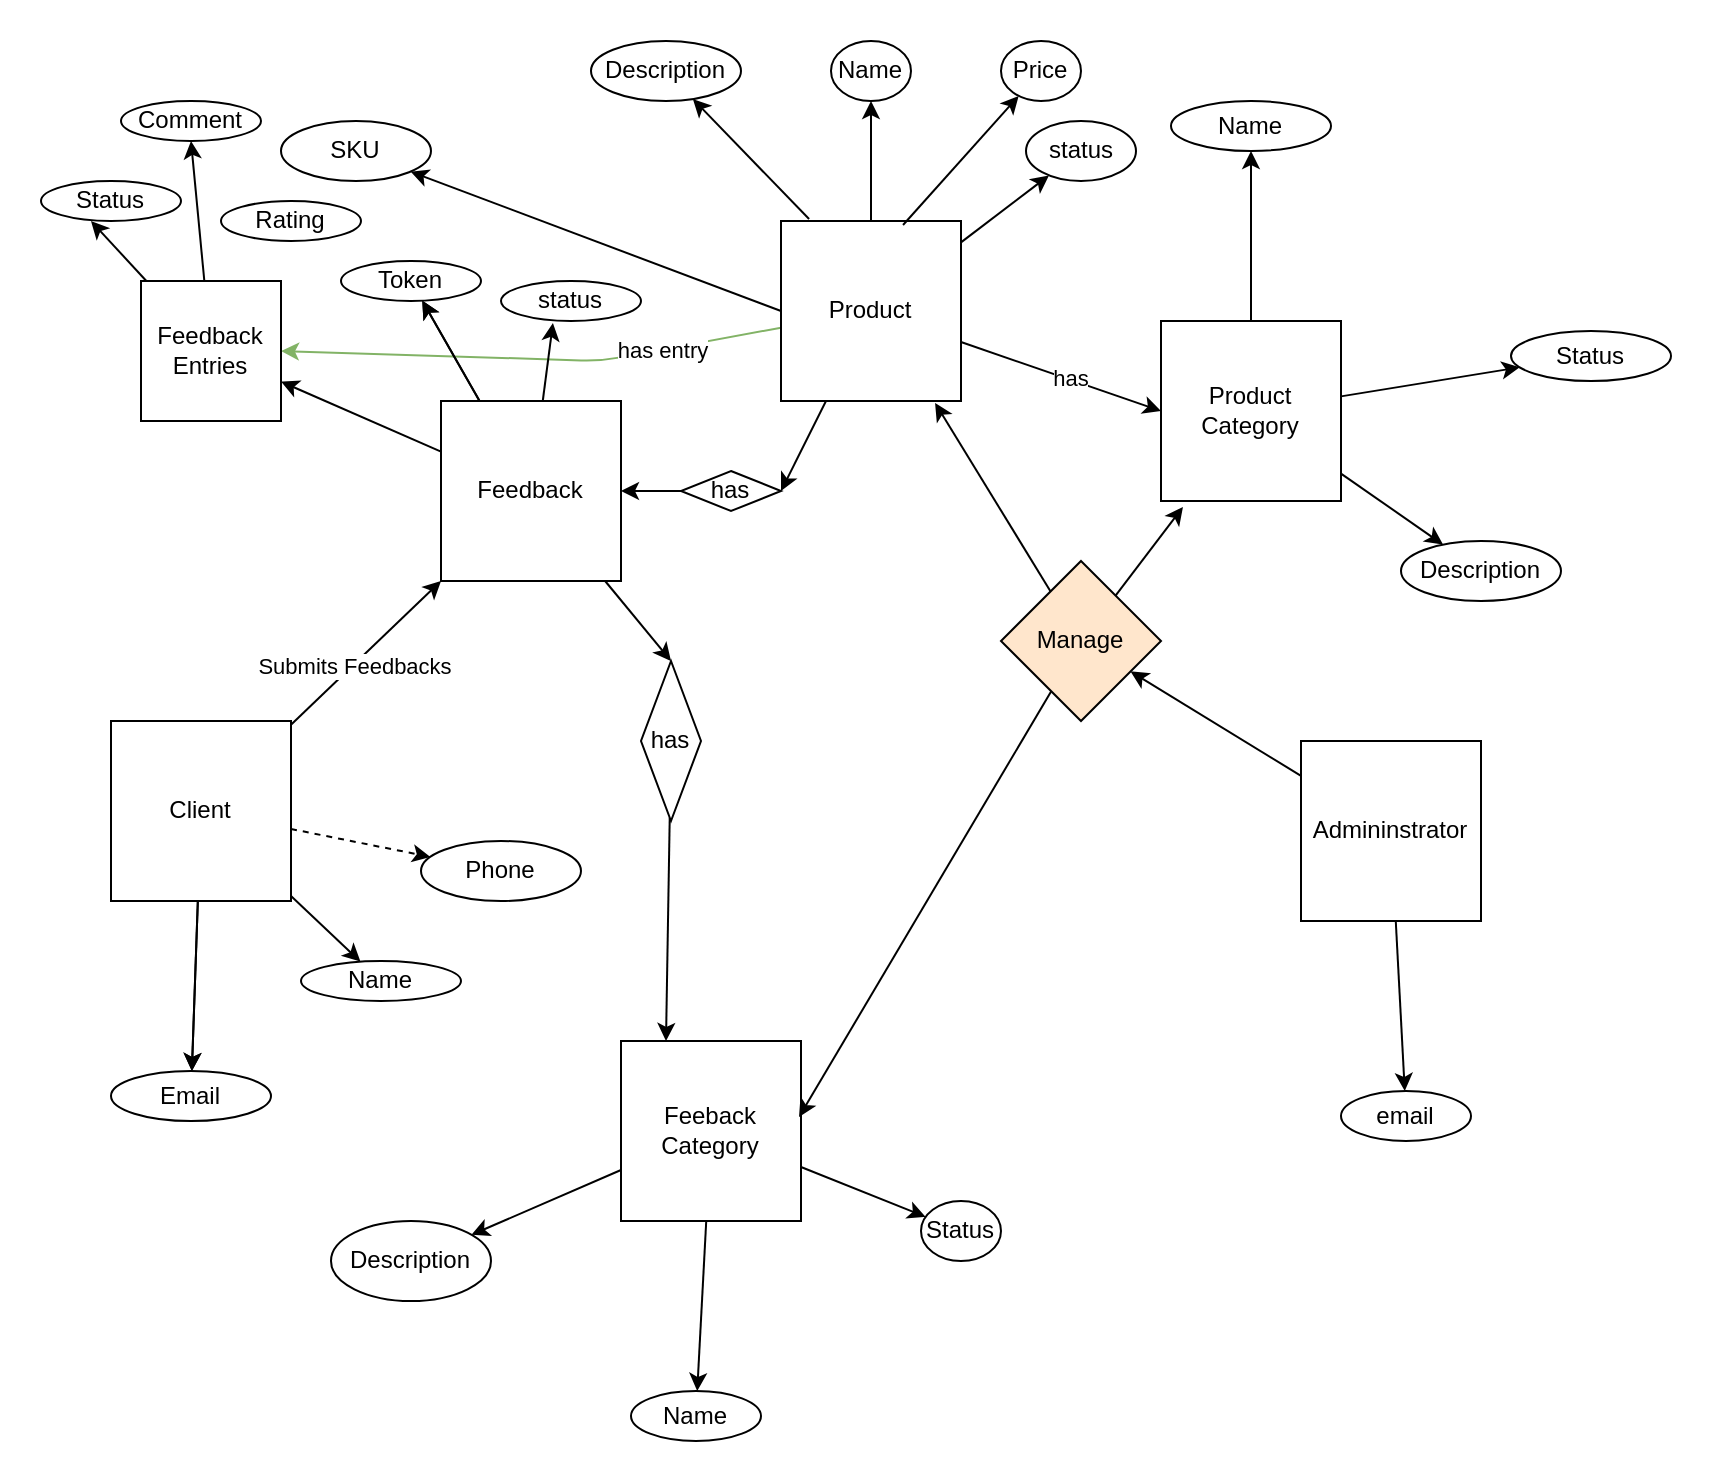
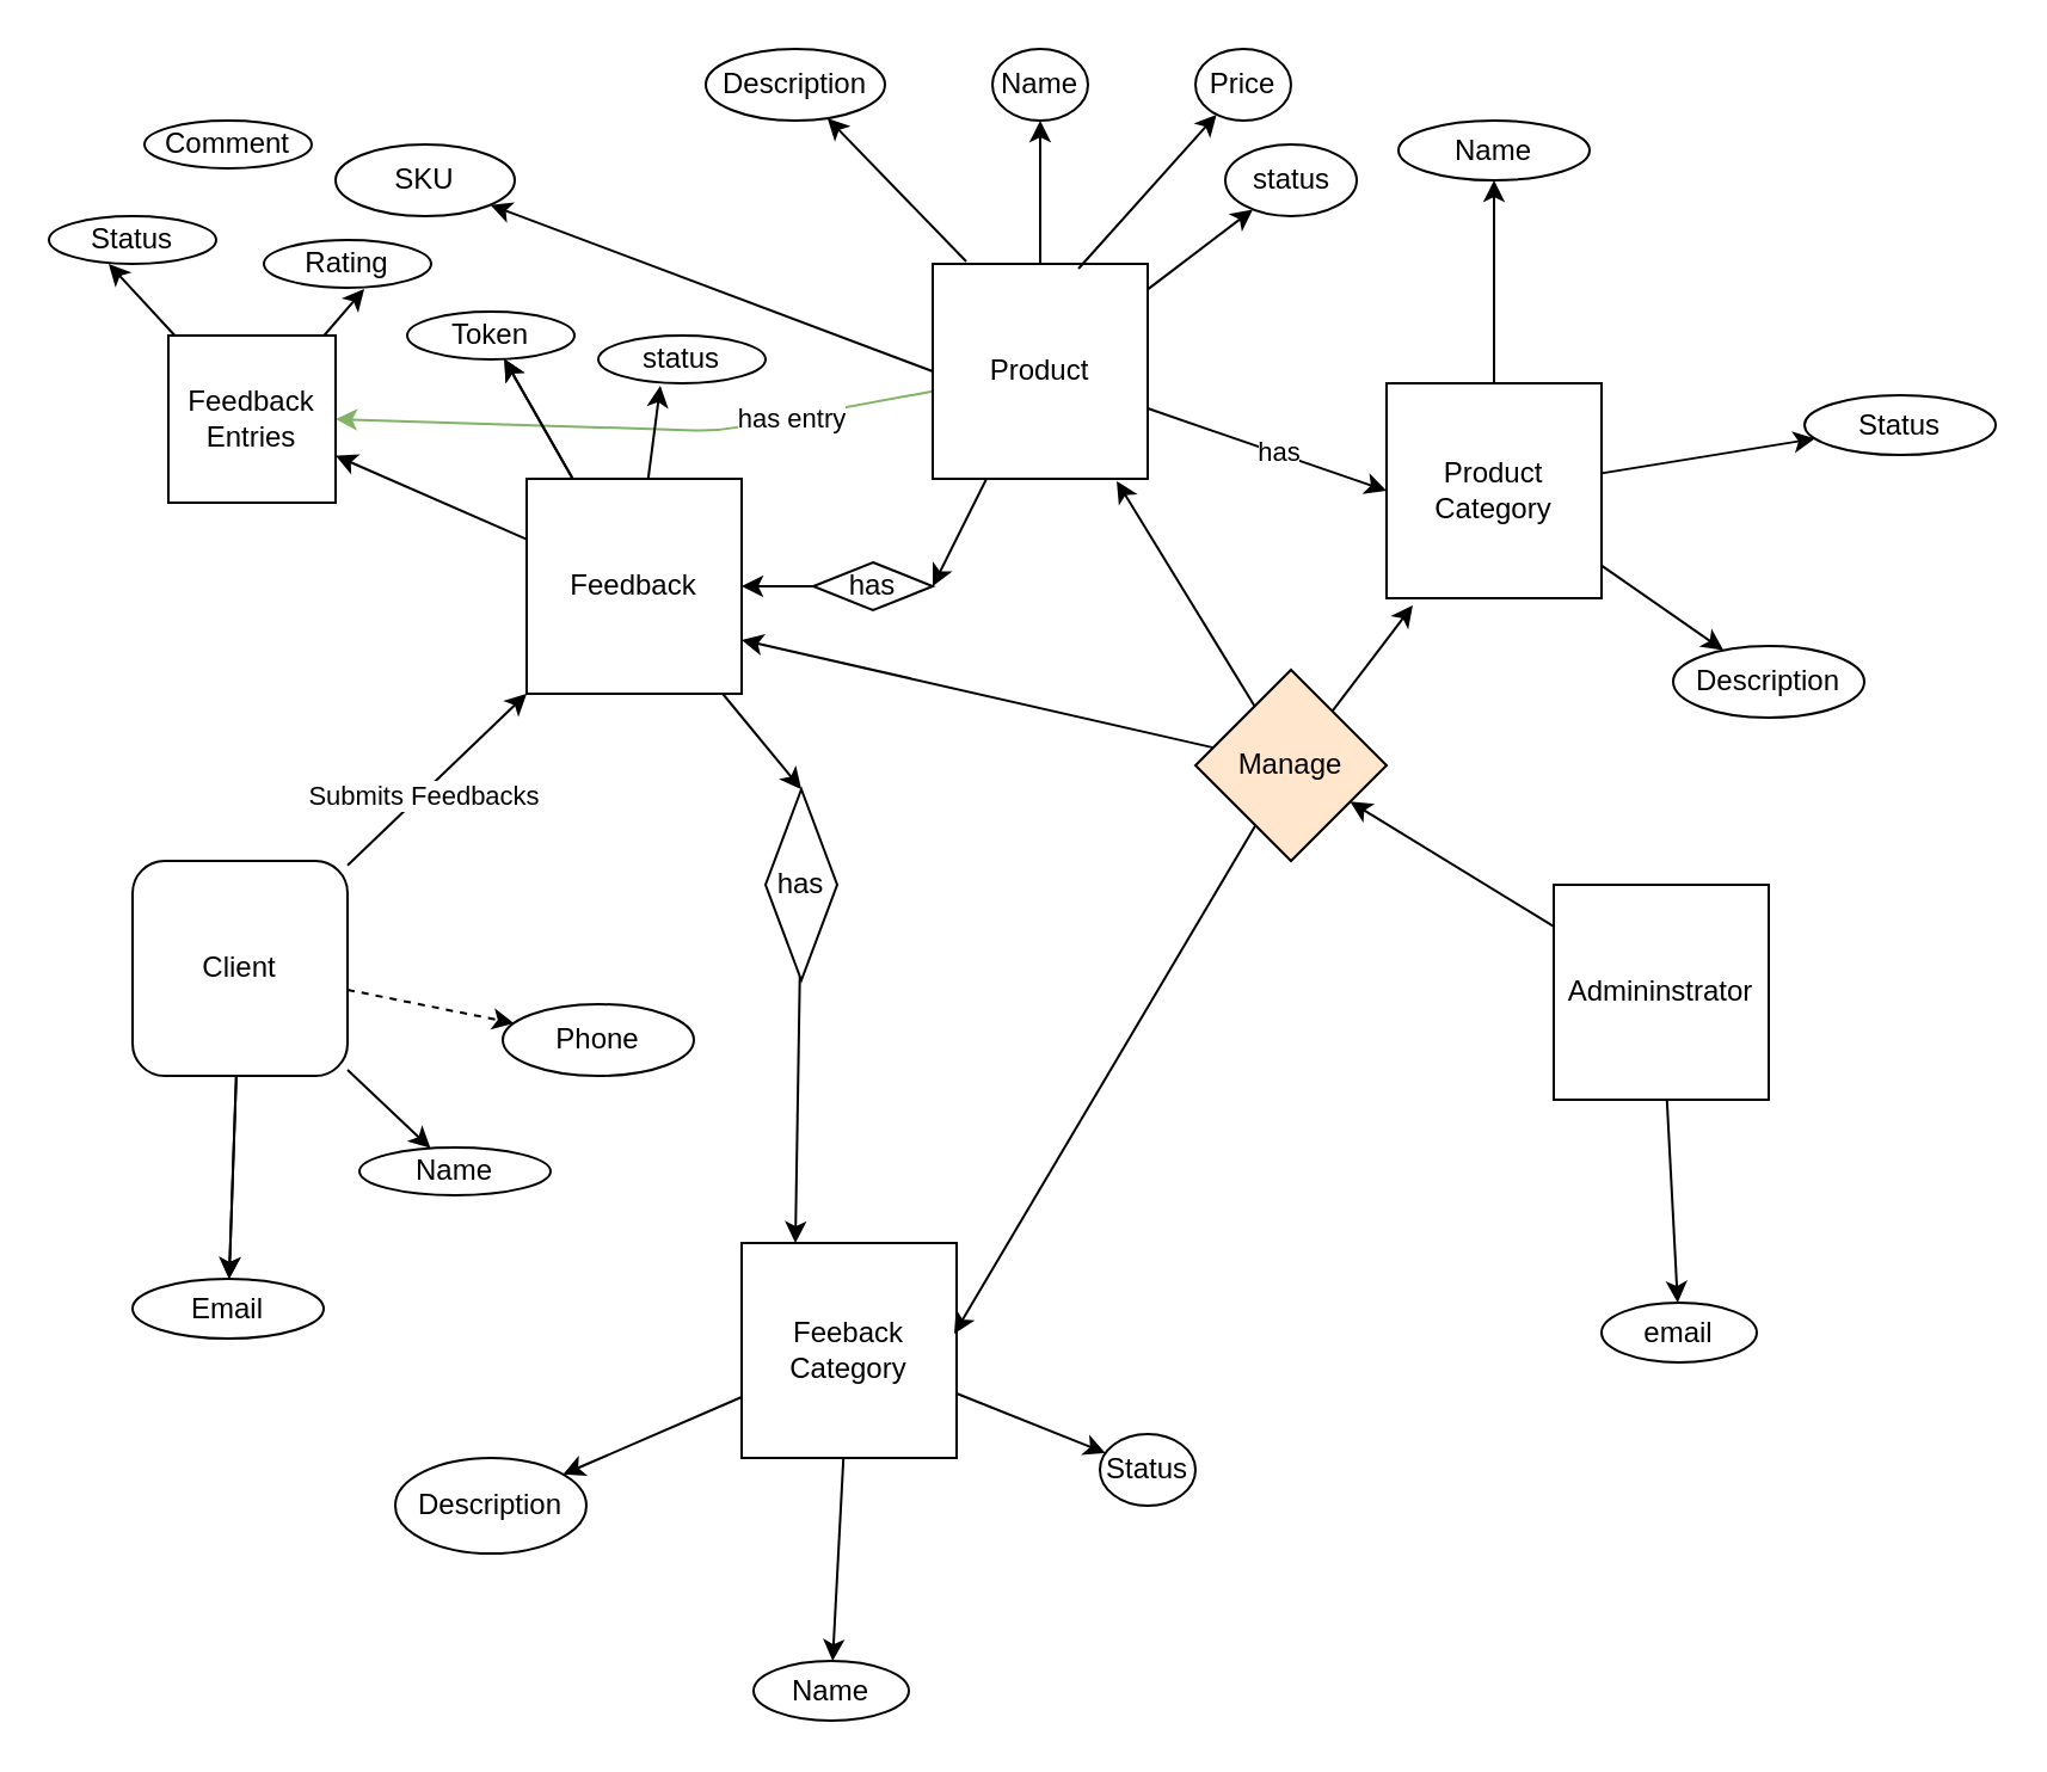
  <mxCell id="0" />
  <mxCell id="1" parent="0" />
  <mxCell id="2" value="" style="edgeStyle=none;html=1;" edge="1" parent="1" source="4" target="33"><mxGeometry relative="1" as="geometry" /></mxCell>
  <mxCell id="3" value="" style="edgeStyle=none;html=1;" edge="1" parent="1" source="4" target="52"><mxGeometry relative="1" as="geometry" /></mxCell>
  <mxCell id="4" value="Admininstrator" style="whiteSpace=wrap;html=1;aspect=fixed;" vertex="1" parent="1"><mxGeometry x="650" y="370" width="90" height="90" as="geometry" /></mxCell>
  <mxCell id="5" value="" style="edgeStyle=none;html=1;entryX=1;entryY=0.5;entryDx=0;entryDy=0;" edge="1" parent="1" source="11" target="38"><mxGeometry relative="1" as="geometry" /></mxCell>
  <mxCell id="6" style="edgeStyle=none;html=1;entryX=0;entryY=0.5;entryDx=0;entryDy=0;" edge="1" parent="1" source="11" target="31"><mxGeometry relative="1" as="geometry" /></mxCell>
  <mxCell id="7" value="has" style="edgeLabel;html=1;align=center;verticalAlign=middle;resizable=0;points=[];" vertex="1" connectable="0" parent="6"><mxGeometry x="0.073" y="1" relative="1" as="geometry"><mxPoint as="offset" /></mxGeometry></mxCell>
  <mxCell id="8" style="edgeStyle=none;html=1;entryX=0.5;entryY=1;entryDx=0;entryDy=0;" edge="1" parent="1" source="11" target="43"><mxGeometry relative="1" as="geometry" /></mxCell>
  <mxCell id="9" style="edgeStyle=none;html=1;entryX=1;entryY=0.5;entryDx=0;entryDy=0;fillColor=#d5e8d4;strokeColor=#82b366;" edge="1" parent="1" source="11" target="54"><mxGeometry relative="1" as="geometry"><Array as="points"><mxPoint x="300" y="180" /></Array></mxGeometry></mxCell>
  <mxCell id="10" value="has entry" style="edgeLabel;html=1;align=center;verticalAlign=middle;resizable=0;points=[];" vertex="1" connectable="0" parent="9"><mxGeometry x="-0.512" relative="1" as="geometry"><mxPoint as="offset" /></mxGeometry></mxCell>
  <mxCell id="11" value="Product" style="whiteSpace=wrap;html=1;aspect=fixed;" vertex="1" parent="1"><mxGeometry x="390" y="110" width="90" height="90" as="geometry" /></mxCell>
  <mxCell id="12" style="edgeStyle=none;html=1;entryX=0;entryY=1;entryDx=0;entryDy=0;" edge="1" parent="1" source="18" target="23"><mxGeometry relative="1" as="geometry" /></mxCell>
  <mxCell id="13" value="Submits Feedbacks" style="edgeLabel;html=1;align=center;verticalAlign=middle;resizable=0;points=[];" vertex="1" connectable="0" parent="12"><mxGeometry x="-0.159" y="-1" relative="1" as="geometry"><mxPoint x="-1" as="offset" /></mxGeometry></mxCell>
  <mxCell id="14" value="" style="edgeStyle=none;html=1;" edge="1" parent="1" source="18" target="63"><mxGeometry relative="1" as="geometry" /></mxCell>
  <mxCell id="15" value="" style="edgeStyle=none;html=1;dashed=1;" edge="1" parent="1" source="18" target="64"><mxGeometry relative="1" as="geometry" /></mxCell>
  <mxCell id="16" value="" style="edgeStyle=none;html=1;" edge="1" parent="1" source="18" target="63"><mxGeometry relative="1" as="geometry" /></mxCell>
  <mxCell id="17" value="" style="edgeStyle=none;html=1;" edge="1" parent="1" source="18" target="65"><mxGeometry relative="1" as="geometry" /></mxCell>
- <mxCell id="18" value="Client" style="whiteSpace=wrap;html=1;aspect=fixed;" vertex="1" parent="1"><mxGeometry x="55" y="360" width="90" height="90" as="geometry" /></mxCell>
+ <mxCell id="18" value="Client" style="whiteSpace=wrap;html=1;aspect=fixed;rounded=1;" vertex="1" parent="1"><mxGeometry x="55" y="360" width="90" height="90" as="geometry" /></mxCell>
  <mxCell id="19" value="" style="edgeStyle=none;html=1;entryX=0.5;entryY=0;entryDx=0;entryDy=0;" edge="1" parent="1" source="23" target="40"><mxGeometry relative="1" as="geometry" /></mxCell>
  <mxCell id="20" value="" style="edgeStyle=none;html=1;" edge="1" parent="1" source="23" target="54"><mxGeometry relative="1" as="geometry" /></mxCell>
  <mxCell id="21" value="" style="edgeStyle=none;html=1;" edge="1" parent="1" source="23" target="55"><mxGeometry relative="1" as="geometry" /></mxCell>
  <mxCell id="22" value="" style="edgeStyle=none;html=1;" edge="1" parent="1" source="23" target="55"><mxGeometry relative="1" as="geometry" /></mxCell>
  <mxCell id="23" value="Feedback" style="whiteSpace=wrap;html=1;aspect=fixed;" vertex="1" parent="1"><mxGeometry x="220" y="200" width="90" height="90" as="geometry" /></mxCell>
  <mxCell id="24" value="" style="edgeStyle=none;html=1;" edge="1" parent="1" source="27" target="51"><mxGeometry relative="1" as="geometry" /></mxCell>
  <mxCell id="25" value="" style="edgeStyle=none;html=1;" edge="1" parent="1" source="27" target="66"><mxGeometry relative="1" as="geometry" /></mxCell>
  <mxCell id="26" value="" style="edgeStyle=none;html=1;" edge="1" parent="1" source="27" target="67"><mxGeometry relative="1" as="geometry" /></mxCell>
  <mxCell id="27" value="Feebac&lt;span style=&quot;font-family: monospace; font-size: 0px; text-align: start; text-wrap-mode: nowrap;&quot;&gt;%3CmxGraphModel%3E%3Croot%3E%3CmxCell%20id%3D%220%22%2F%3E%3CmxCell%20id%3D%221%22%20parent%3D%220%22%2F%3E%3CmxCell%20id%3D%222%22%20value%3D%22Admininstrator%22%20style%3D%22whiteSpace%3Dwrap%3Bhtml%3D1%3Baspect%3Dfixed%3B%22%20vertex%3D%221%22%20parent%3D%221%22%3E%3CmxGeometry%20x%3D%22640%22%20y%3D%22360%22%20width%3D%2290%22%20height%3D%2290%22%20as%3D%22geometry%22%2F%3E%3C%2FmxCell%3E%3C%2Froot%3E%3C%2FmxGraphModel%3E&lt;/span&gt;k Category" style="whiteSpace=wrap;html=1;aspect=fixed;" vertex="1" parent="1"><mxGeometry x="310" y="520" width="90" height="90" as="geometry" /></mxCell>
  <mxCell id="28" value="" style="edgeStyle=none;html=1;" edge="1" parent="1" source="31" target="49"><mxGeometry relative="1" as="geometry" /></mxCell>
  <mxCell id="29" value="" style="edgeStyle=none;html=1;" edge="1" parent="1" source="31" target="68"><mxGeometry relative="1" as="geometry" /></mxCell>
  <mxCell id="30" value="" style="edgeStyle=none;html=1;" edge="1" parent="1" source="31" target="69"><mxGeometry relative="1" as="geometry" /></mxCell>
  <mxCell id="31" value="&lt;span style=&quot;font-family: monospace; font-size: 0px; text-align: start; text-wrap-mode: nowrap;&quot;&gt;%3CmxGraphModel%3E%3Croot%3E%3CmxCell%20id%3D%220%22%2F%3E%3CmxCell%20id%3D%221%22%20parent%3D%220%22%2F%3E%3CmxCell%20id%3D%222%22%20value%3D%22Admininstrator%22%20style%3D%22whiteSpace%3Dwrap%3Bhtml%3D1%3Baspect%3Dfixed%3B%22%20vertex%3D%221%22%20parent%3D%221%22%3E%3CmxGeometry%20x%3D%22640%22%20y%3D%22360%22%20width%3D%2290%22%20height%3D%2290%22%20as%3D%22geometry%22%2F%3E%3C%2FmxCell%3E%3C%2Froot%3E%3C%2FmxGraphModel%3E&lt;/span&gt;Product Category" style="whiteSpace=wrap;html=1;aspect=fixed;" vertex="1" parent="1"><mxGeometry x="580" y="160" width="90" height="90" as="geometry" /></mxCell>
+ <mxCell id="32" style="edgeStyle=none;html=1;entryX=1;entryY=0.75;entryDx=0;entryDy=0;" edge="1" parent="1" source="33" target="23"><mxGeometry relative="1" as="geometry" /></mxCell>
  <mxCell id="33" value="Manage" style="rhombus;whiteSpace=wrap;html=1;fillColor=#ffe6cc;" vertex="1" parent="1"><mxGeometry x="500" y="280" width="80" height="80" as="geometry" /></mxCell>
  <mxCell id="34" style="edgeStyle=none;html=1;entryX=0.122;entryY=1.033;entryDx=0;entryDy=0;entryPerimeter=0;" edge="1" parent="1" source="33" target="31"><mxGeometry relative="1" as="geometry" /></mxCell>
  <mxCell id="35" style="edgeStyle=none;html=1;entryX=0.856;entryY=1.011;entryDx=0;entryDy=0;entryPerimeter=0;" edge="1" parent="1" source="33" target="11"><mxGeometry relative="1" as="geometry" /></mxCell>
  <mxCell id="36" style="edgeStyle=none;html=1;entryX=0.989;entryY=0.422;entryDx=0;entryDy=0;entryPerimeter=0;" edge="1" parent="1" source="33" target="27"><mxGeometry relative="1" as="geometry" /></mxCell>
  <mxCell id="37" style="edgeStyle=none;html=1;entryX=1;entryY=0.5;entryDx=0;entryDy=0;" edge="1" parent="1" source="38" target="23"><mxGeometry relative="1" as="geometry" /></mxCell>
  <mxCell id="38" value="has" style="rhombus;whiteSpace=wrap;html=1;" vertex="1" parent="1"><mxGeometry x="340" y="235" width="50" height="20" as="geometry" /></mxCell>
  <mxCell id="39" style="edgeStyle=none;html=1;entryX=0.25;entryY=0;entryDx=0;entryDy=0;" edge="1" parent="1" source="40" target="27"><mxGeometry relative="1" as="geometry" /></mxCell>
  <mxCell id="40" value="has" style="rhombus;whiteSpace=wrap;html=1;" vertex="1" parent="1"><mxGeometry x="320" y="330" width="30" height="80" as="geometry" /></mxCell>
  <mxCell id="41" value="" style="edgeStyle=none;html=1;exitX=0.678;exitY=0.022;exitDx=0;exitDy=0;exitPerimeter=0;" edge="1" parent="1" source="11" target="45"><mxGeometry relative="1" as="geometry"><mxPoint x="449" y="120" as="sourcePoint" /></mxGeometry></mxCell>
  <mxCell id="42" value="" style="edgeStyle=none;html=1;exitX=0.156;exitY=-0.011;exitDx=0;exitDy=0;exitPerimeter=0;" edge="1" parent="1" source="11" target="46"><mxGeometry relative="1" as="geometry" /></mxCell>
  <mxCell id="43" value="Name" style="ellipse;whiteSpace=wrap;html=1;" vertex="1" parent="1"><mxGeometry x="415" y="20" width="40" height="30" as="geometry" /></mxCell>
  <mxCell id="44" value="" style="edgeStyle=none;html=1;" edge="1" parent="1" source="11" target="50"><mxGeometry relative="1" as="geometry" /></mxCell>
  <mxCell id="45" value="Price" style="ellipse;whiteSpace=wrap;html=1;" vertex="1" parent="1"><mxGeometry x="500" y="20" width="40" height="30" as="geometry" /></mxCell>
  <mxCell id="46" value="Description" style="ellipse;whiteSpace=wrap;html=1;" vertex="1" parent="1"><mxGeometry x="295" y="20" width="75" height="30" as="geometry" /></mxCell>
  <mxCell id="47" value="" style="edgeStyle=none;html=1;exitX=0;exitY=0.5;exitDx=0;exitDy=0;" edge="1" parent="1" source="11" target="48"><mxGeometry relative="1" as="geometry" /></mxCell>
  <mxCell id="48" value="SKU" style="ellipse;whiteSpace=wrap;html=1;" vertex="1" parent="1"><mxGeometry x="140" y="60" width="75" height="30" as="geometry" /></mxCell>
  <mxCell id="49" value="Name" style="ellipse;whiteSpace=wrap;html=1;" vertex="1" parent="1"><mxGeometry x="585" y="50" width="80" height="25" as="geometry" /></mxCell>
  <mxCell id="50" value="status" style="ellipse;whiteSpace=wrap;html=1;" vertex="1" parent="1"><mxGeometry x="512.5" y="60" width="55" height="30" as="geometry" /></mxCell>
  <mxCell id="51" value="Name" style="ellipse;whiteSpace=wrap;html=1;" vertex="1" parent="1"><mxGeometry x="315" y="695" width="65" height="25" as="geometry" /></mxCell>
  <mxCell id="52" value="email" style="ellipse;whiteSpace=wrap;html=1;" vertex="1" parent="1"><mxGeometry x="670" y="545" width="65" height="25" as="geometry" /></mxCell>
- <mxCell id="53" style="edgeStyle=none;html=1;entryX=0.5;entryY=1;entryDx=0;entryDy=0;" edge="1" parent="1" source="54" target="60"><mxGeometry relative="1" as="geometry"><mxPoint x="80" y="80" as="targetPoint" /></mxGeometry></mxCell>
  <mxCell id="54" value="Feedback Entries" style="whiteSpace=wrap;html=1;aspect=fixed;" vertex="1" parent="1"><mxGeometry x="70" y="140" width="70" height="70" as="geometry" /></mxCell>
  <mxCell id="55" value="Token" style="ellipse;whiteSpace=wrap;html=1;" vertex="1" parent="1"><mxGeometry x="170" y="130" width="70" height="20" as="geometry" /></mxCell>
  <mxCell id="56" value="status" style="ellipse;whiteSpace=wrap;html=1;" vertex="1" parent="1"><mxGeometry x="250" y="140" width="70" height="20" as="geometry" /></mxCell>
  <mxCell id="57" style="edgeStyle=none;html=1;entryX=0.371;entryY=1.05;entryDx=0;entryDy=0;entryPerimeter=0;" edge="1" parent="1" source="23" target="56"><mxGeometry relative="1" as="geometry" /></mxCell>
  <mxCell id="58" value="Rating" style="ellipse;whiteSpace=wrap;html=1;" vertex="1" parent="1"><mxGeometry x="110" y="100" width="70" height="20" as="geometry" /></mxCell>
+ <mxCell id="59" style="edgeStyle=none;html=1;entryX=0.6;entryY=1.025;entryDx=0;entryDy=0;entryPerimeter=0;" edge="1" parent="1" source="54" target="58"><mxGeometry relative="1" as="geometry" /></mxCell>
  <mxCell id="60" value="Comment" style="ellipse;whiteSpace=wrap;html=1;" vertex="1" parent="1"><mxGeometry x="60" y="50" width="70" height="20" as="geometry" /></mxCell>
  <mxCell id="61" value="Status" style="ellipse;whiteSpace=wrap;html=1;" vertex="1" parent="1"><mxGeometry x="20" y="90" width="70" height="20" as="geometry" /></mxCell>
  <mxCell id="62" style="edgeStyle=none;html=1;entryX=0.357;entryY=1;entryDx=0;entryDy=0;entryPerimeter=0;" edge="1" parent="1" source="54" target="61"><mxGeometry relative="1" as="geometry" /></mxCell>
  <mxCell id="63" value="Email" style="ellipse;whiteSpace=wrap;html=1;" vertex="1" parent="1"><mxGeometry x="55" y="535" width="80" height="25" as="geometry" /></mxCell>
  <mxCell id="64" value="Phone" style="ellipse;whiteSpace=wrap;html=1;" vertex="1" parent="1"><mxGeometry x="210" y="420" width="80" height="30" as="geometry" /></mxCell>
  <mxCell id="65" value="Name" style="ellipse;whiteSpace=wrap;html=1;" vertex="1" parent="1"><mxGeometry x="150" y="480" width="80" height="20" as="geometry" /></mxCell>
  <mxCell id="66" value="Status" style="ellipse;whiteSpace=wrap;html=1;" vertex="1" parent="1"><mxGeometry x="460" y="600" width="40" height="30" as="geometry" /></mxCell>
  <mxCell id="67" value="Description" style="ellipse;whiteSpace=wrap;html=1;" vertex="1" parent="1"><mxGeometry x="165" y="610" width="80" height="40" as="geometry" /></mxCell>
  <mxCell id="68" value="Status" style="ellipse;whiteSpace=wrap;html=1;" vertex="1" parent="1"><mxGeometry x="755" y="165" width="80" height="25" as="geometry" /></mxCell>
  <mxCell id="69" value="Description" style="ellipse;whiteSpace=wrap;html=1;" vertex="1" parent="1"><mxGeometry x="700" y="270" width="80" height="30" as="geometry" /></mxCell>
